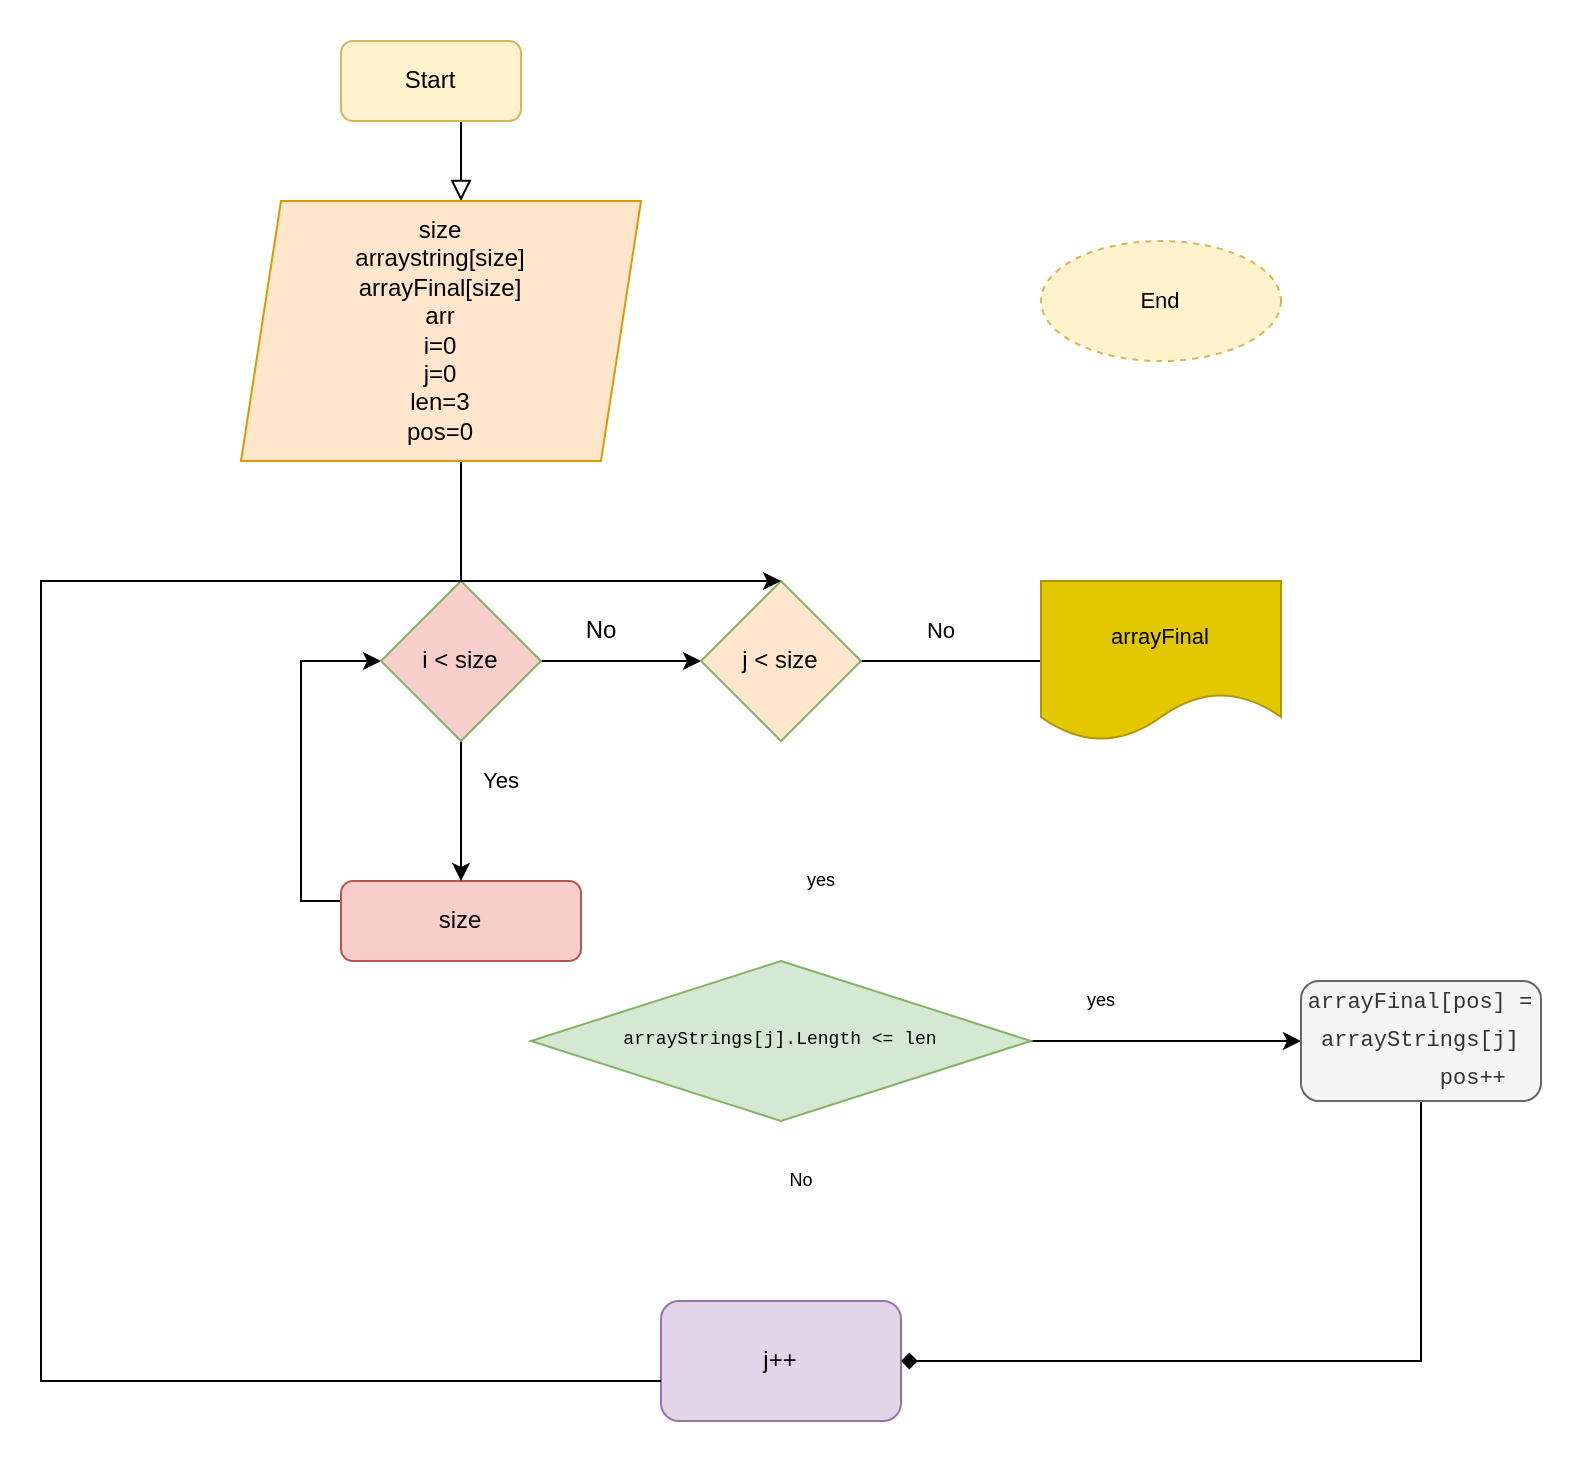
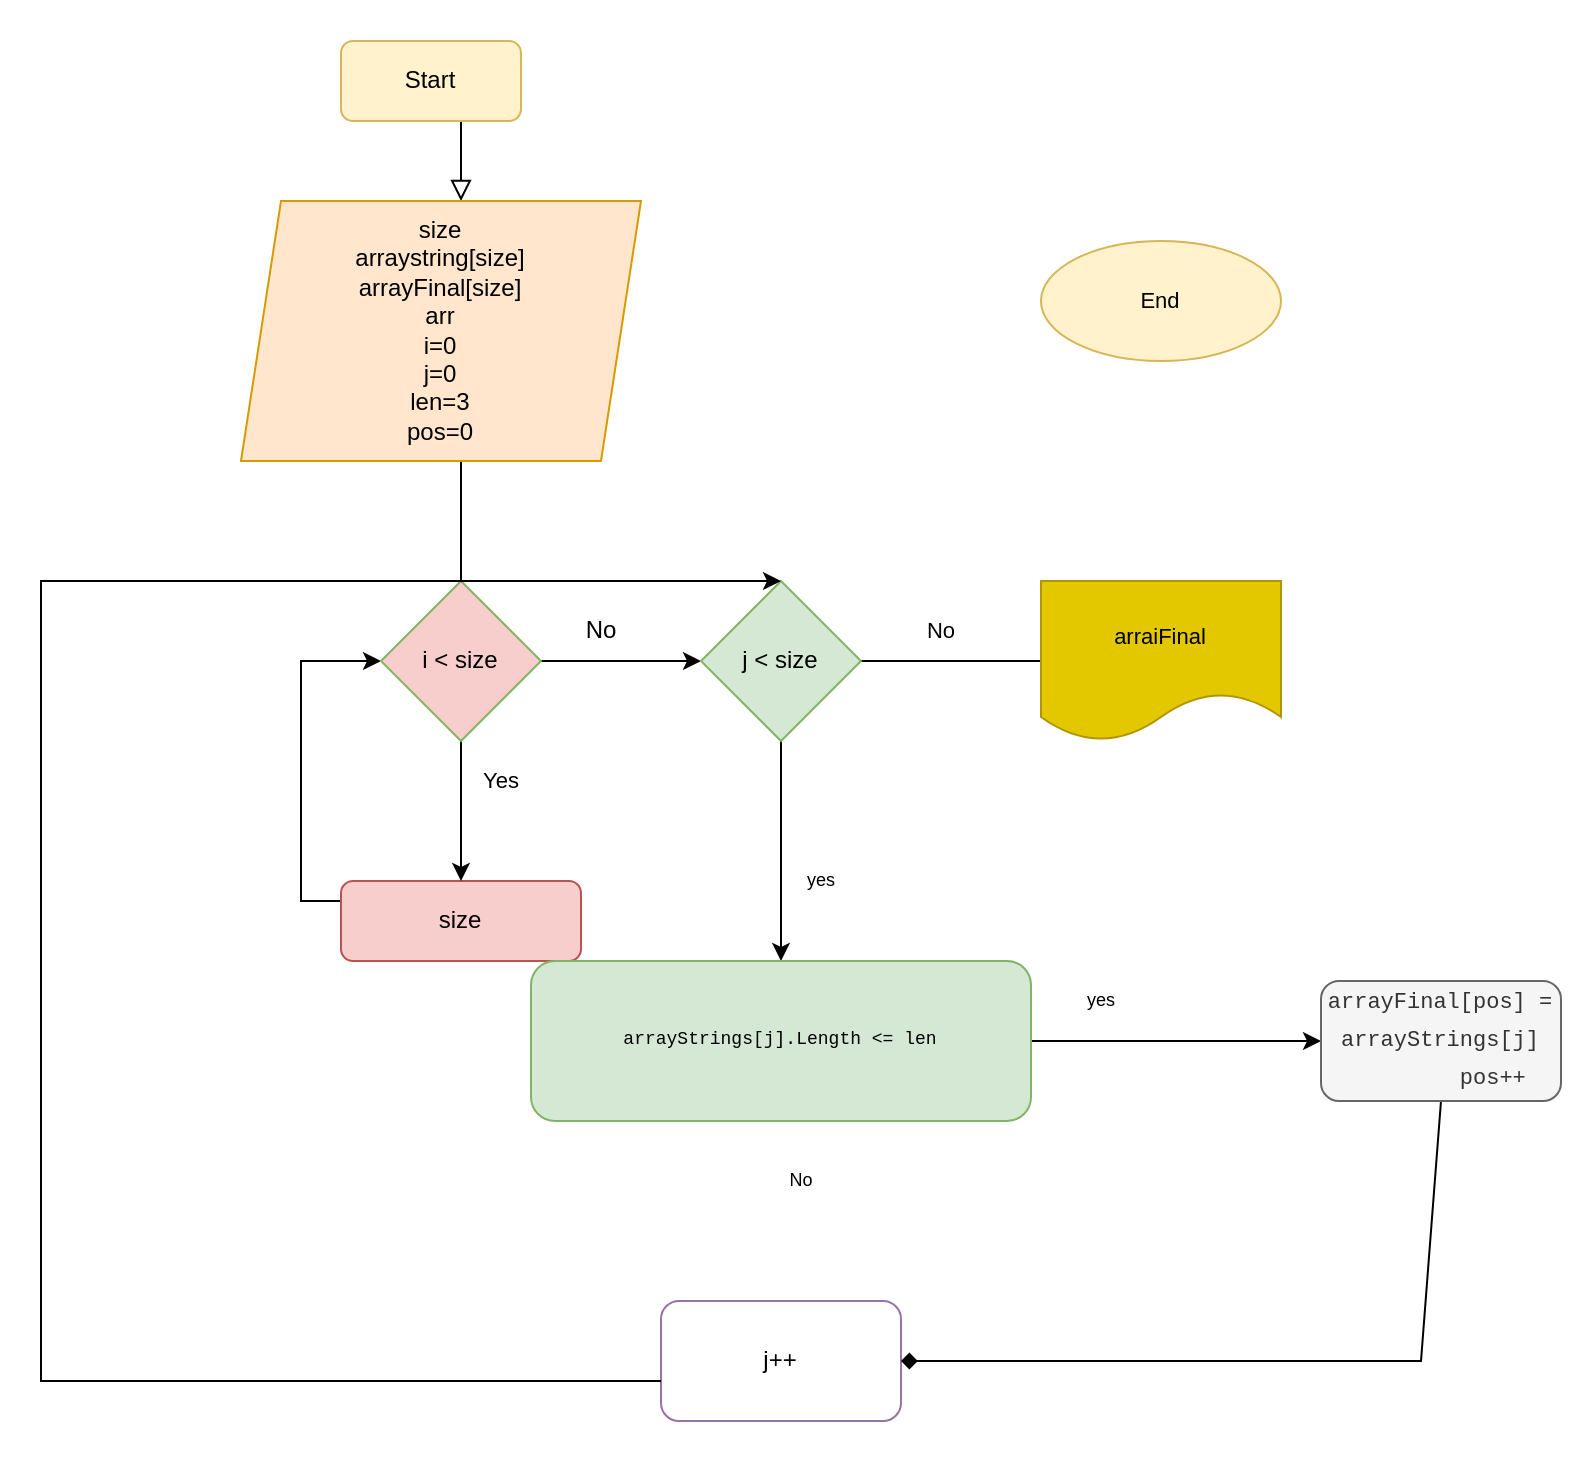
  <mxCell id="0" />
  <mxCell id="1" parent="0" />
  <mxCell id="2" value="" style="rounded=0;html=1;jettySize=auto;orthogonalLoop=1;fontSize=11;endArrow=block;endFill=0;endSize=8;strokeWidth=1;shadow=0;labelBackgroundColor=none;edgeStyle=orthogonalEdgeStyle;" parent="1" source="3" edge="1"><mxGeometry relative="1" as="geometry"><mxPoint x="230" y="100" as="targetPoint" /><Array as="points"><mxPoint x="230" y="90" /><mxPoint x="230" y="90" /></Array></mxGeometry></mxCell>
  <mxCell id="3" value="Start" style="rounded=1;whiteSpace=wrap;html=1;fontSize=12;glass=0;strokeWidth=1;shadow=0;fillColor=#fff2cc;strokeColor=#d6b656;" parent="1" vertex="1"><mxGeometry x="170" y="20" width="90" height="40" as="geometry" /></mxCell>
  <mxCell id="4" value="Yes" style="rounded=0;html=1;jettySize=auto;orthogonalLoop=1;fontSize=11;endArrow=block;endFill=0;endSize=8;strokeWidth=1;shadow=0;labelBackgroundColor=none;edgeStyle=orthogonalEdgeStyle;exitX=0.5;exitY=1;exitDx=0;exitDy=0;entryX=0.4;entryY=0.125;entryDx=0;entryDy=0;entryPerimeter=0;" parent="1" source="7" edge="1"><mxGeometry x="0.778" y="92" relative="1" as="geometry"><mxPoint x="20" y="-2" as="offset" /><mxPoint x="240" y="260" as="sourcePoint" /><mxPoint x="220" y="300" as="targetPoint" /><Array as="points"><mxPoint x="230" y="230" /><mxPoint x="230" y="300" /></Array></mxGeometry></mxCell>
  <mxCell id="5" value="" style="edgeStyle=orthogonalEdgeStyle;rounded=0;orthogonalLoop=1;jettySize=auto;html=1;entryX=0;entryY=0.5;entryDx=0;entryDy=0;" parent="1" source="6" target="10" edge="1"><mxGeometry relative="1" as="geometry"><mxPoint x="70" y="390" as="targetPoint" /><Array as="points"><mxPoint x="150" y="450" /><mxPoint x="150" y="330" /></Array></mxGeometry></mxCell>
  <mxCell id="6" value="size" style="rounded=1;whiteSpace=wrap;html=1;fontSize=12;glass=0;strokeWidth=1;shadow=0;fillColor=#f8cecc;strokeColor=#b85450;" parent="1" vertex="1"><mxGeometry x="170" y="440" width="120" height="40" as="geometry" /></mxCell>
  <mxCell id="7" value="size&lt;br&gt;arraystring[size]&lt;br&gt;arrayFinal[size]&lt;br&gt;arr&lt;br&gt;i=0&lt;br&gt;j=0&lt;br&gt;len=3&lt;br&gt;pos=0" style="shape=parallelogram;perimeter=parallelogramPerimeter;whiteSpace=wrap;html=1;fixedSize=1;fillColor=#ffe6cc;strokeColor=#d79b00;" parent="1" vertex="1"><mxGeometry x="120" y="100" width="200" height="130" as="geometry" /></mxCell>
  <mxCell id="8" value="" style="edgeStyle=orthogonalEdgeStyle;rounded=0;orthogonalLoop=1;jettySize=auto;html=1;" parent="1" source="10" target="6" edge="1"><mxGeometry relative="1" as="geometry" /></mxCell>
  <mxCell id="9" value="" style="edgeStyle=orthogonalEdgeStyle;rounded=0;orthogonalLoop=1;jettySize=auto;html=1;" parent="1" source="10" edge="1"><mxGeometry relative="1" as="geometry"><mxPoint x="350" y="330" as="targetPoint" /></mxGeometry></mxCell>
  <mxCell id="10" value="i &amp;lt; size" style="rhombus;whiteSpace=wrap;html=1;fillColor=#f8cecc;strokeColor=#82b366;" parent="1" vertex="1"><mxGeometry x="190" y="290" width="80" height="80" as="geometry" /></mxCell>
  <mxCell id="11" value="No" style="text;html=1;align=center;verticalAlign=middle;resizable=0;points=[];autosize=1;strokeColor=none;fillColor=none;" parent="1" vertex="1"><mxGeometry x="280" y="300" width="40" height="30" as="geometry" /></mxCell>
+ <mxCell id="12" value="" style="edgeStyle=orthogonalEdgeStyle;rounded=0;orthogonalLoop=1;jettySize=auto;html=1;" parent="1" source="14" target="16" edge="1"><mxGeometry relative="1" as="geometry" /></mxCell>
  <mxCell id="13" style="edgeStyle=none;rounded=0;orthogonalLoop=1;jettySize=auto;html=1;fontSize=11;fontColor=#000000;" parent="1" source="14" edge="1"><mxGeometry relative="1" as="geometry"><mxPoint x="530" y="330" as="targetPoint" /></mxGeometry></mxCell>
- <mxCell id="14" value="j &amp;lt; size" style="rhombus;whiteSpace=wrap;html=1;fillColor=#ffe6cc;strokeColor=#82b366;" parent="1" vertex="1"><mxGeometry x="350" y="290" width="80" height="80" as="geometry" /></mxCell>
+ <mxCell id="14" value="j &amp;lt; size" style="rhombus;whiteSpace=wrap;html=1;fillColor=#d5e8d4;strokeColor=#82b366;" parent="1" vertex="1"><mxGeometry x="350" y="290" width="80" height="80" as="geometry" /></mxCell>
  <mxCell id="15" value="" style="edgeStyle=orthogonalEdgeStyle;rounded=0;orthogonalLoop=1;jettySize=auto;html=1;fontSize=9;" parent="1" source="16" target="21" edge="1"><mxGeometry relative="1" as="geometry" /></mxCell>
- <mxCell id="16" value="&lt;div style=&quot;font-family: Consolas, &amp;quot;Courier New&amp;quot;, monospace; line-height: 19px; font-size: 9px;&quot;&gt;arrayStrings[j].Length &amp;lt;= &lt;span style=&quot;font-size: 9px;&quot;&gt;len&lt;/span&gt;&lt;/div&gt;" style="rhombus;whiteSpace=wrap;html=1;fillColor=#d5e8d4;strokeColor=#82b366;" parent="1" vertex="1"><mxGeometry x="265" y="480" width="250" height="80" as="geometry" /></mxCell>
- <mxCell id="17" value="j++" style="rounded=1;whiteSpace=wrap;html=1;fillColor=#e1d5e7;strokeColor=#9673a6;" parent="1" vertex="1"><mxGeometry x="330" y="650" width="120" height="60" as="geometry" /></mxCell>
+ <mxCell id="16" value="&lt;div style=&quot;font-family: Consolas, &amp;quot;Courier New&amp;quot;, monospace; line-height: 19px; font-size: 9px;&quot;&gt;arrayStrings[j].Length &amp;lt;= &lt;span style=&quot;font-size: 9px;&quot;&gt;len&lt;/span&gt;&lt;/div&gt;" style="whiteSpace=wrap;html=1;fillColor=#d5e8d4;strokeColor=#82b366;rounded=1;" parent="1" vertex="1"><mxGeometry x="265" y="480" width="250" height="80" as="geometry" /></mxCell>
+ <mxCell id="17" value="j++" style="rounded=1;whiteSpace=wrap;html=1;fillColor=#ffffff;strokeColor=#9673a6;" parent="1" vertex="1"><mxGeometry x="330" y="650" width="120" height="60" as="geometry" /></mxCell>
  <mxCell id="18" value="yes" style="text;html=1;align=center;verticalAlign=middle;resizable=0;points=[];autosize=1;strokeColor=none;fillColor=none;fontSize=9;" parent="1" vertex="1"><mxGeometry x="390" y="430" width="40" height="20" as="geometry" /></mxCell>
  <mxCell id="19" value="No" style="text;html=1;align=center;verticalAlign=middle;resizable=0;points=[];autosize=1;strokeColor=none;fillColor=none;fontSize=9;" parent="1" vertex="1"><mxGeometry x="380" y="580" width="40" height="20" as="geometry" /></mxCell>
  <mxCell id="20" style="edgeStyle=none;rounded=0;orthogonalLoop=1;jettySize=auto;html=1;exitX=0.5;exitY=1;exitDx=0;exitDy=0;fontSize=11;fontColor=#000000;entryX=1;entryY=0.5;entryDx=0;entryDy=0;endArrow=diamond;" parent="1" source="21" target="17" edge="1"><mxGeometry relative="1" as="geometry"><mxPoint x="710" y="690" as="targetPoint" /><Array as="points"><mxPoint x="710" y="680" /></Array></mxGeometry></mxCell>
- <mxCell id="21" value="&lt;font style=&quot;font-size: 11px;&quot;&gt;&lt;br&gt;&lt;/font&gt;&lt;div style=&quot;font-family: Consolas, &amp;quot;Courier New&amp;quot;, monospace; font-weight: normal; line-height: 19px; font-size: 11px;&quot;&gt;&lt;div&gt;&lt;font style=&quot;font-size: 11px;&quot;&gt;arrayFinal[pos] = arrayStrings[j]&lt;/font&gt;&lt;/div&gt;&lt;div&gt;&lt;font style=&quot;font-size: 11px;&quot;&gt;&amp;nbsp; &amp;nbsp; &amp;nbsp; &amp;nbsp; pos++&lt;/font&gt;&lt;/div&gt;&lt;/div&gt;&lt;font style=&quot;font-size: 11px;&quot;&gt;&lt;br&gt;&lt;/font&gt;" style="rounded=1;whiteSpace=wrap;html=1;fillColor=#f5f5f5;strokeColor=#666666;fontColor=#333333;" parent="1" vertex="1"><mxGeometry x="650" y="490" width="120" height="60" as="geometry" /></mxCell>
+ <mxCell id="21" value="&lt;font style=&quot;font-size: 11px;&quot;&gt;&lt;br&gt;&lt;/font&gt;&lt;div style=&quot;font-family: Consolas, &amp;quot;Courier New&amp;quot;, monospace; font-weight: normal; line-height: 19px; font-size: 11px;&quot;&gt;&lt;div&gt;&lt;font style=&quot;font-size: 11px;&quot;&gt;arrayFinal[pos] = arrayStrings[j]&lt;/font&gt;&lt;/div&gt;&lt;div&gt;&lt;font style=&quot;font-size: 11px;&quot;&gt;&amp;nbsp; &amp;nbsp; &amp;nbsp; &amp;nbsp; pos++&lt;/font&gt;&lt;/div&gt;&lt;/div&gt;&lt;font style=&quot;font-size: 11px;&quot;&gt;&lt;br&gt;&lt;/font&gt;" style="rounded=1;whiteSpace=wrap;html=1;fillColor=#f5f5f5;strokeColor=#666666;fontColor=#333333;" parent="1" vertex="1"><mxGeometry x="660" y="490" width="120" height="60" as="geometry" /></mxCell>
  <mxCell id="22" value="yes" style="text;html=1;align=center;verticalAlign=middle;resizable=0;points=[];autosize=1;strokeColor=none;fillColor=none;fontSize=9;" parent="1" vertex="1"><mxGeometry x="530" y="490" width="40" height="20" as="geometry" /></mxCell>
  <mxCell id="23" value="" style="rounded=0;orthogonalLoop=1;jettySize=auto;html=1;entryX=0.5;entryY=0;entryDx=0;entryDy=0;" parent="1" target="14" edge="1"><mxGeometry relative="1" as="geometry"><mxPoint x="330" y="690" as="sourcePoint" /><mxPoint x="360" y="290" as="targetPoint" /><Array as="points"><mxPoint x="20" y="690" /><mxPoint x="20" y="490" /><mxPoint x="20" y="290" /></Array></mxGeometry></mxCell>
  <mxCell id="24" value="No" style="text;html=1;align=center;verticalAlign=middle;resizable=0;points=[];autosize=1;strokeColor=none;fillColor=none;fontSize=11;fontColor=#000000;" parent="1" vertex="1"><mxGeometry x="450" y="300" width="40" height="30" as="geometry" /></mxCell>
- <mxCell id="25" value="arrayFinal" style="shape=document;whiteSpace=wrap;html=1;boundedLbl=1;labelBackgroundColor=none;fontSize=11;fontColor=#000000;fillColor=#e3c800;strokeColor=#B09500;" parent="1" vertex="1"><mxGeometry x="520" y="290" width="120" height="80" as="geometry" /></mxCell>
- <mxCell id="26" value="End" style="ellipse;whiteSpace=wrap;html=1;fontSize=11;labelBackgroundColor=none;fillColor=#fff2cc;strokeColor=#d6b656;dashed=1;" parent="1" vertex="1"><mxGeometry x="520" y="120" width="120" height="60" as="geometry" /></mxCell>
+ <mxCell id="25" value="arraiFinal" style="shape=document;whiteSpace=wrap;html=1;boundedLbl=1;labelBackgroundColor=none;fontSize=11;fontColor=#000000;fillColor=#e3c800;strokeColor=#B09500;" parent="1" vertex="1"><mxGeometry x="520" y="290" width="120" height="80" as="geometry" /></mxCell>
+ <mxCell id="26" value="End" style="ellipse;whiteSpace=wrap;html=1;fontSize=11;labelBackgroundColor=none;fillColor=#fff2cc;strokeColor=#d6b656;" parent="1" vertex="1"><mxGeometry x="520" y="120" width="120" height="60" as="geometry" /></mxCell>
